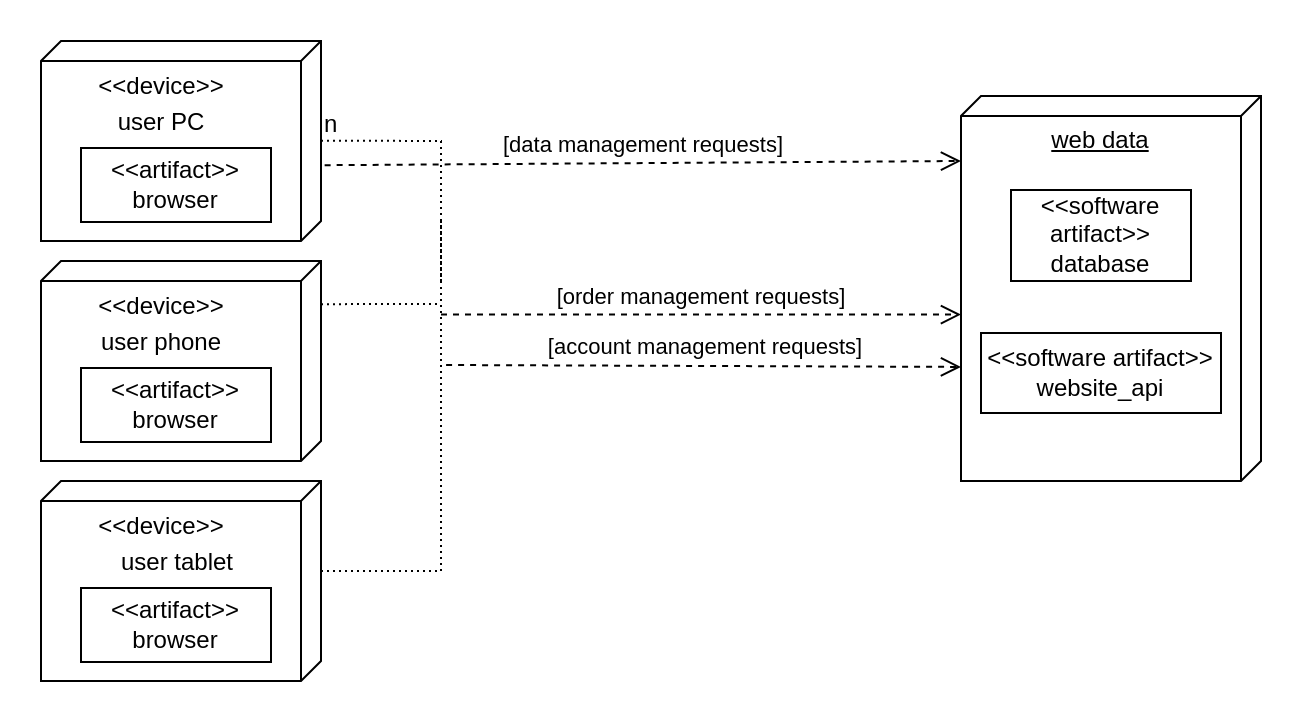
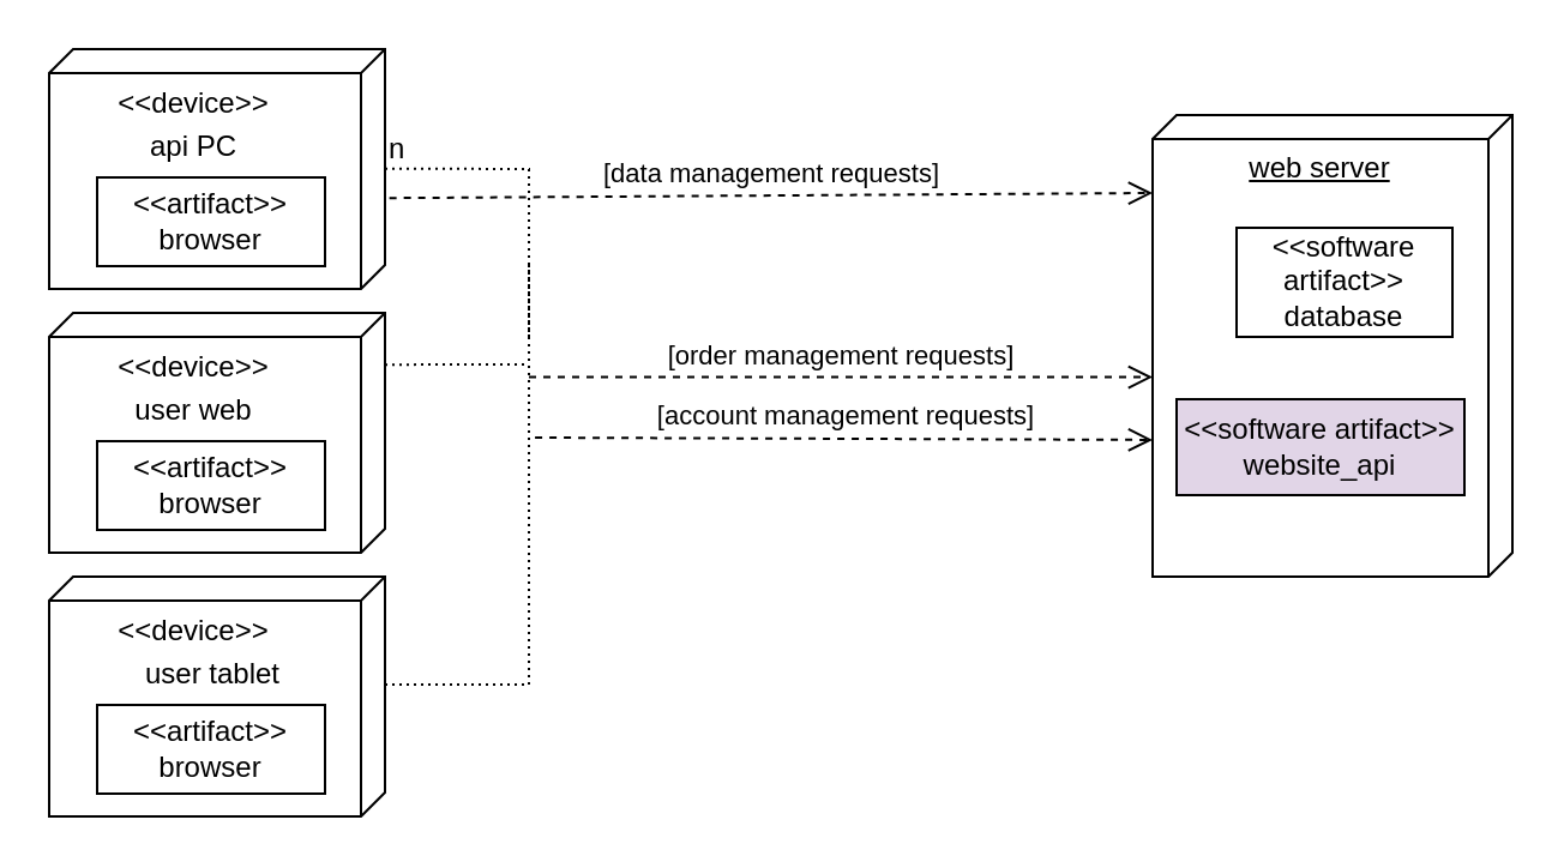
  <mxCell id="0" />
  <mxCell id="1" parent="0" />
  <mxCell id="2" value="" style="verticalAlign=top;align=center;spacingTop=8;spacingLeft=2;spacingRight=12;shape=cube;size=10;direction=south;fontStyle=4;html=1;whiteSpace=wrap;" parent="1" vertex="1"><mxGeometry x="20" y="20" width="140" height="100" as="geometry" /></mxCell>
- <mxCell id="3" value="web data" style="verticalAlign=top;align=center;spacingTop=8;spacingLeft=2;spacingRight=12;shape=cube;size=10;direction=south;fontStyle=4;html=1;whiteSpace=wrap;" parent="1" vertex="1"><mxGeometry x="480" y="47.5" width="150" height="192.5" as="geometry" /></mxCell>
+ <mxCell id="3" value="web server" style="verticalAlign=top;align=center;spacingTop=8;spacingLeft=2;spacingRight=12;shape=cube;size=10;direction=south;fontStyle=4;html=1;whiteSpace=wrap;" parent="1" vertex="1"><mxGeometry x="480" y="47.5" width="150" height="192.5" as="geometry" /></mxCell>
  <mxCell id="4" value="&amp;lt;&amp;lt;device&amp;gt;&amp;gt;" style="text;align=center;fontStyle=0;verticalAlign=middle;spacingLeft=3;spacingRight=3;strokeColor=none;rotatable=0;points=[[0,0.5],[1,0.5]];portConstraint=eastwest;html=1;" parent="1" vertex="1"><mxGeometry x="40" y="30" width="80" height="26" as="geometry" /></mxCell>
- <mxCell id="5" value="user PC" style="text;align=center;fontStyle=0;verticalAlign=middle;spacingLeft=3;spacingRight=3;strokeColor=none;rotatable=0;points=[[0,0.5],[1,0.5]];portConstraint=eastwest;html=1;" parent="1" vertex="1"><mxGeometry x="40" y="47.5" width="80" height="26" as="geometry" /></mxCell>
+ <mxCell id="5" value="api PC" style="text;align=center;fontStyle=0;verticalAlign=middle;spacingLeft=3;spacingRight=3;strokeColor=none;rotatable=0;points=[[0,0.5],[1,0.5]];portConstraint=eastwest;html=1;" parent="1" vertex="1"><mxGeometry x="40" y="47.5" width="80" height="26" as="geometry" /></mxCell>
  <mxCell id="6" value="[account management requests]" style="endArrow=open;startArrow=none;endFill=0;startFill=0;endSize=8;html=1;verticalAlign=bottom;dashed=1;labelBackgroundColor=none;rounded=0;entryX=0.13;entryY=1.017;entryDx=0;entryDy=0;entryPerimeter=0;" parent="1" edge="1"><mxGeometry width="160" relative="1" as="geometry"><mxPoint x="222.55" y="182" as="sourcePoint" /><mxPoint x="480" y="182.96" as="targetPoint" /></mxGeometry></mxCell>
  <mxCell id="7" value="" style="endArrow=none;html=1;rounded=0;dashed=1;dashPattern=1 2;" parent="1" edge="1"><mxGeometry relative="1" as="geometry"><mxPoint x="160" y="69.82" as="sourcePoint" /><mxPoint x="220" y="140" as="targetPoint" /><Array as="points"><mxPoint x="220" y="70" /></Array></mxGeometry></mxCell>
  <mxCell id="8" value="n" style="resizable=0;html=1;whiteSpace=wrap;align=left;verticalAlign=bottom;" parent="7" connectable="0" vertex="1"><mxGeometry x="-1" relative="1" as="geometry" /></mxCell>
  <mxCell id="9" value="" style="resizable=0;html=1;whiteSpace=wrap;align=right;verticalAlign=bottom;" parent="7" connectable="0" vertex="1"><mxGeometry x="1" relative="1" as="geometry" /></mxCell>
  <mxCell id="10" value="" style="endArrow=none;html=1;rounded=0;dashed=1;dashPattern=1 2;exitX=0.168;exitY=-0.011;exitDx=0;exitDy=0;exitPerimeter=0;" parent="1" edge="1"><mxGeometry relative="1" as="geometry"><mxPoint x="160" y="151.58" as="sourcePoint" /><mxPoint x="218.46" y="151.5" as="targetPoint" /></mxGeometry></mxCell>
  <mxCell id="11" value="" style="resizable=0;html=1;whiteSpace=wrap;align=right;verticalAlign=bottom;" parent="10" connectable="0" vertex="1"><mxGeometry x="1" relative="1" as="geometry" /></mxCell>
  <mxCell id="12" value="" style="endArrow=none;html=1;rounded=0;dashed=1;dashPattern=1 2;exitX=0;exitY=0;exitDx=45;exitDy=0;exitPerimeter=0;" parent="1" source="23" edge="1"><mxGeometry relative="1" as="geometry"><mxPoint x="391.4" y="268.34" as="sourcePoint" /><mxPoint x="220" y="110" as="targetPoint" /><Array as="points"><mxPoint x="220" y="285" /></Array></mxGeometry></mxCell>
  <mxCell id="13" value="" style="resizable=0;html=1;whiteSpace=wrap;align=right;verticalAlign=bottom;" parent="12" connectable="0" vertex="1"><mxGeometry x="1" relative="1" as="geometry" /></mxCell>
  <mxCell id="14" value="[order management requests]" style="endArrow=open;startArrow=none;endFill=0;startFill=0;endSize=8;html=1;verticalAlign=bottom;dashed=1;labelBackgroundColor=none;rounded=0;entryX=0.13;entryY=1.017;entryDx=0;entryDy=0;entryPerimeter=0;" parent="1" edge="1"><mxGeometry width="160" relative="1" as="geometry"><mxPoint x="220" y="156.79" as="sourcePoint" /><mxPoint x="480" y="156.79" as="targetPoint" /></mxGeometry></mxCell>
  <mxCell id="15" value="[data management requests]" style="endArrow=open;startArrow=none;endFill=0;startFill=0;endSize=8;html=1;verticalAlign=bottom;dashed=1;labelBackgroundColor=none;rounded=0;entryX=0.13;entryY=1.017;entryDx=0;entryDy=0;entryPerimeter=0;exitX=0.621;exitY=-0.013;exitDx=0;exitDy=0;exitPerimeter=0;" parent="1" source="2" edge="1"><mxGeometry width="160" relative="1" as="geometry"><mxPoint x="220" y="80" as="sourcePoint" /><mxPoint x="480" y="80" as="targetPoint" /></mxGeometry></mxCell>
- <mxCell id="16" value="&amp;lt;&amp;lt;software artifact&amp;gt;&amp;gt;&lt;br&gt;website_api" style="html=1;align=center;verticalAlign=middle;dashed=0;whiteSpace=wrap;" parent="1" vertex="1"><mxGeometry x="490" y="166" width="120" height="40" as="geometry" /></mxCell>
- <mxCell id="17" value="&amp;lt;&amp;lt;software artifact&amp;gt;&amp;gt;&lt;br&gt;&lt;div&gt;database&lt;/div&gt;" style="html=1;align=center;verticalAlign=middle;dashed=0;whiteSpace=wrap;labelPosition=center;verticalLabelPosition=middle;horizontal=1;" parent="1" vertex="1"><mxGeometry x="505" y="94.5" width="90" height="45.5" as="geometry" /></mxCell>
+ <mxCell id="16" value="&amp;lt;&amp;lt;software artifact&amp;gt;&amp;gt;&lt;br&gt;website_api" style="html=1;align=center;verticalAlign=middle;dashed=0;whiteSpace=wrap;fillColor=#e1d5e7;" parent="1" vertex="1"><mxGeometry x="490" y="166" width="120" height="40" as="geometry" /></mxCell>
+ <mxCell id="17" value="&amp;lt;&amp;lt;software artifact&amp;gt;&amp;gt;&lt;br&gt;&lt;div&gt;database&lt;/div&gt;" style="html=1;align=center;verticalAlign=middle;dashed=0;whiteSpace=wrap;labelPosition=center;verticalLabelPosition=middle;horizontal=1;" parent="1" vertex="1"><mxGeometry x="515" y="94.5" width="90" height="45.5" as="geometry" /></mxCell>
  <mxCell id="18" value="&amp;lt;&amp;lt;artifact&amp;gt;&amp;gt;&lt;br&gt;browser" style="html=1;align=center;verticalAlign=middle;dashed=0;whiteSpace=wrap;labelPosition=center;verticalLabelPosition=middle;horizontal=1;" parent="1" vertex="1"><mxGeometry x="40" y="73.5" width="95" height="37" as="geometry" /></mxCell>
  <mxCell id="19" value="" style="verticalAlign=top;align=center;spacingTop=8;spacingLeft=2;spacingRight=12;shape=cube;size=10;direction=south;fontStyle=4;html=1;whiteSpace=wrap;" parent="1" vertex="1"><mxGeometry x="20" y="130" width="140" height="100" as="geometry" /></mxCell>
  <mxCell id="20" value="&amp;lt;&amp;lt;device&amp;gt;&amp;gt;" style="text;align=center;fontStyle=0;verticalAlign=middle;spacingLeft=3;spacingRight=3;strokeColor=none;rotatable=0;points=[[0,0.5],[1,0.5]];portConstraint=eastwest;html=1;" parent="1" vertex="1"><mxGeometry x="40" y="140" width="80" height="26" as="geometry" /></mxCell>
  <mxCell id="21" value="&amp;lt;&amp;lt;artifact&amp;gt;&amp;gt;&lt;br&gt;browser" style="html=1;align=center;verticalAlign=middle;dashed=0;whiteSpace=wrap;labelPosition=center;verticalLabelPosition=middle;horizontal=1;" parent="1" vertex="1"><mxGeometry x="40" y="183.5" width="95" height="37" as="geometry" /></mxCell>
- <mxCell id="22" value="user phone" style="text;align=center;fontStyle=0;verticalAlign=middle;spacingLeft=3;spacingRight=3;strokeColor=none;rotatable=0;points=[[0,0.5],[1,0.5]];portConstraint=eastwest;html=1;" parent="1" vertex="1"><mxGeometry x="40" y="157.5" width="80" height="26" as="geometry" /></mxCell>
+ <mxCell id="22" value="user web" style="text;align=center;fontStyle=0;verticalAlign=middle;spacingLeft=3;spacingRight=3;strokeColor=none;rotatable=0;points=[[0,0.5],[1,0.5]];portConstraint=eastwest;html=1;" parent="1" vertex="1"><mxGeometry x="40" y="157.5" width="80" height="26" as="geometry" /></mxCell>
  <mxCell id="23" value="" style="verticalAlign=top;align=center;spacingTop=8;spacingLeft=2;spacingRight=12;shape=cube;size=10;direction=south;fontStyle=4;html=1;whiteSpace=wrap;" parent="1" vertex="1"><mxGeometry x="20" y="240" width="140" height="100" as="geometry" /></mxCell>
  <mxCell id="24" value="&amp;lt;&amp;lt;device&amp;gt;&amp;gt;" style="text;align=center;fontStyle=0;verticalAlign=middle;spacingLeft=3;spacingRight=3;strokeColor=none;rotatable=0;points=[[0,0.5],[1,0.5]];portConstraint=eastwest;html=1;" parent="1" vertex="1"><mxGeometry x="40" y="250" width="80" height="26" as="geometry" /></mxCell>
  <mxCell id="25" value="&amp;lt;&amp;lt;artifact&amp;gt;&amp;gt;&lt;br&gt;browser" style="html=1;align=center;verticalAlign=middle;dashed=0;whiteSpace=wrap;labelPosition=center;verticalLabelPosition=middle;horizontal=1;" parent="1" vertex="1"><mxGeometry x="40" y="293.5" width="95" height="37" as="geometry" /></mxCell>
  <mxCell id="26" value="user tablet" style="text;align=center;fontStyle=0;verticalAlign=middle;spacingLeft=3;spacingRight=3;strokeColor=none;rotatable=0;points=[[0,0.5],[1,0.5]];portConstraint=eastwest;html=1;" parent="1" vertex="1"><mxGeometry x="47.5" y="268" width="80" height="26" as="geometry" /></mxCell>
